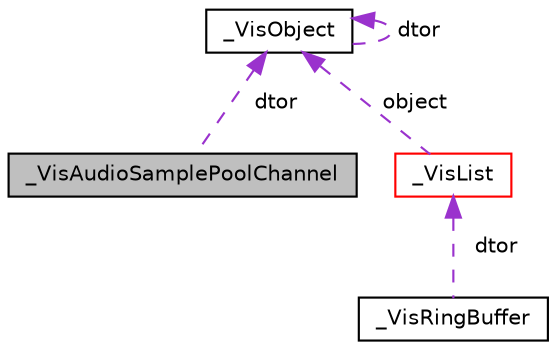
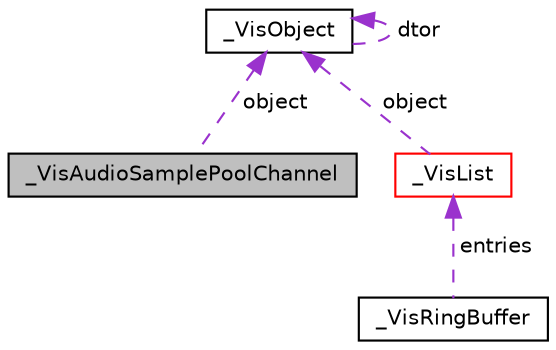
  digraph {
    node [color=black fillcolor=white fontname=Helvetica fontsize=10 shape=record style=filled]
    edge [color=darkorchid3 dir=back fontname=Helvetica fontsize=10 labelfontname=Helvetica labelfontsize=10 style=dashed]
    n1 [fillcolor=grey75 fontcolor=black height=0.2 label=_VisAudioSamplePoolChannel width=0.4]
    n2 [height=0.2 label=_VisRingBuffer width=0.4]
    n3 [color=red height=0.2 label=_VisList width=0.4]
    n4 [height=0.2 label=_VisObject width=0.4]
-   n3 -> n2 [label=" dtor"]
-   n4 -> n1 [label=" dtor"]
+   n3 -> n2 [label=" entries"]
+   n4 -> n1 [label=" object"]
    n4 -> n3 [label=" object"]
    n4 -> n4 [label=" dtor"]
  }
